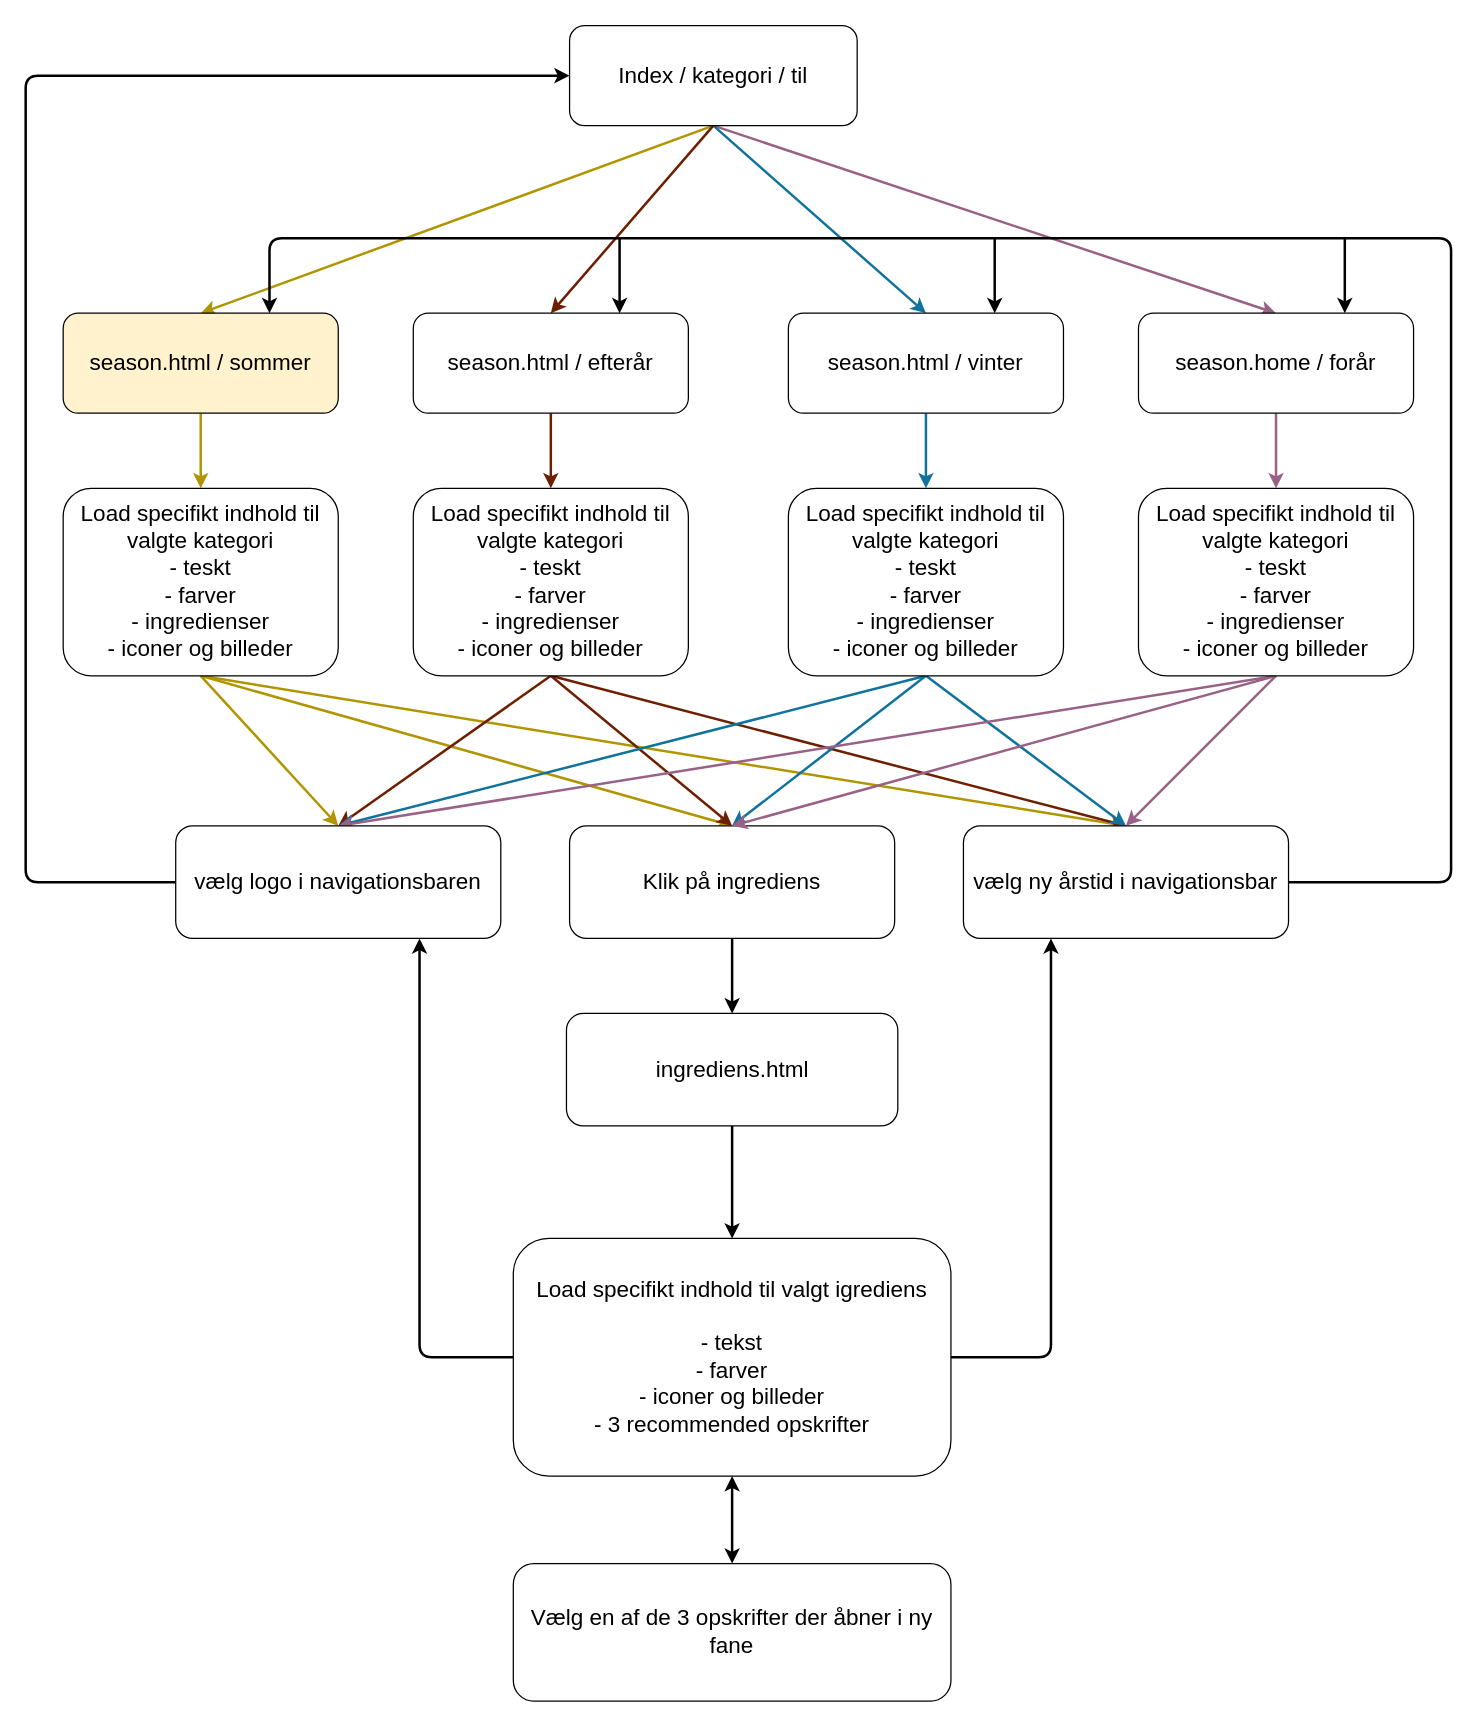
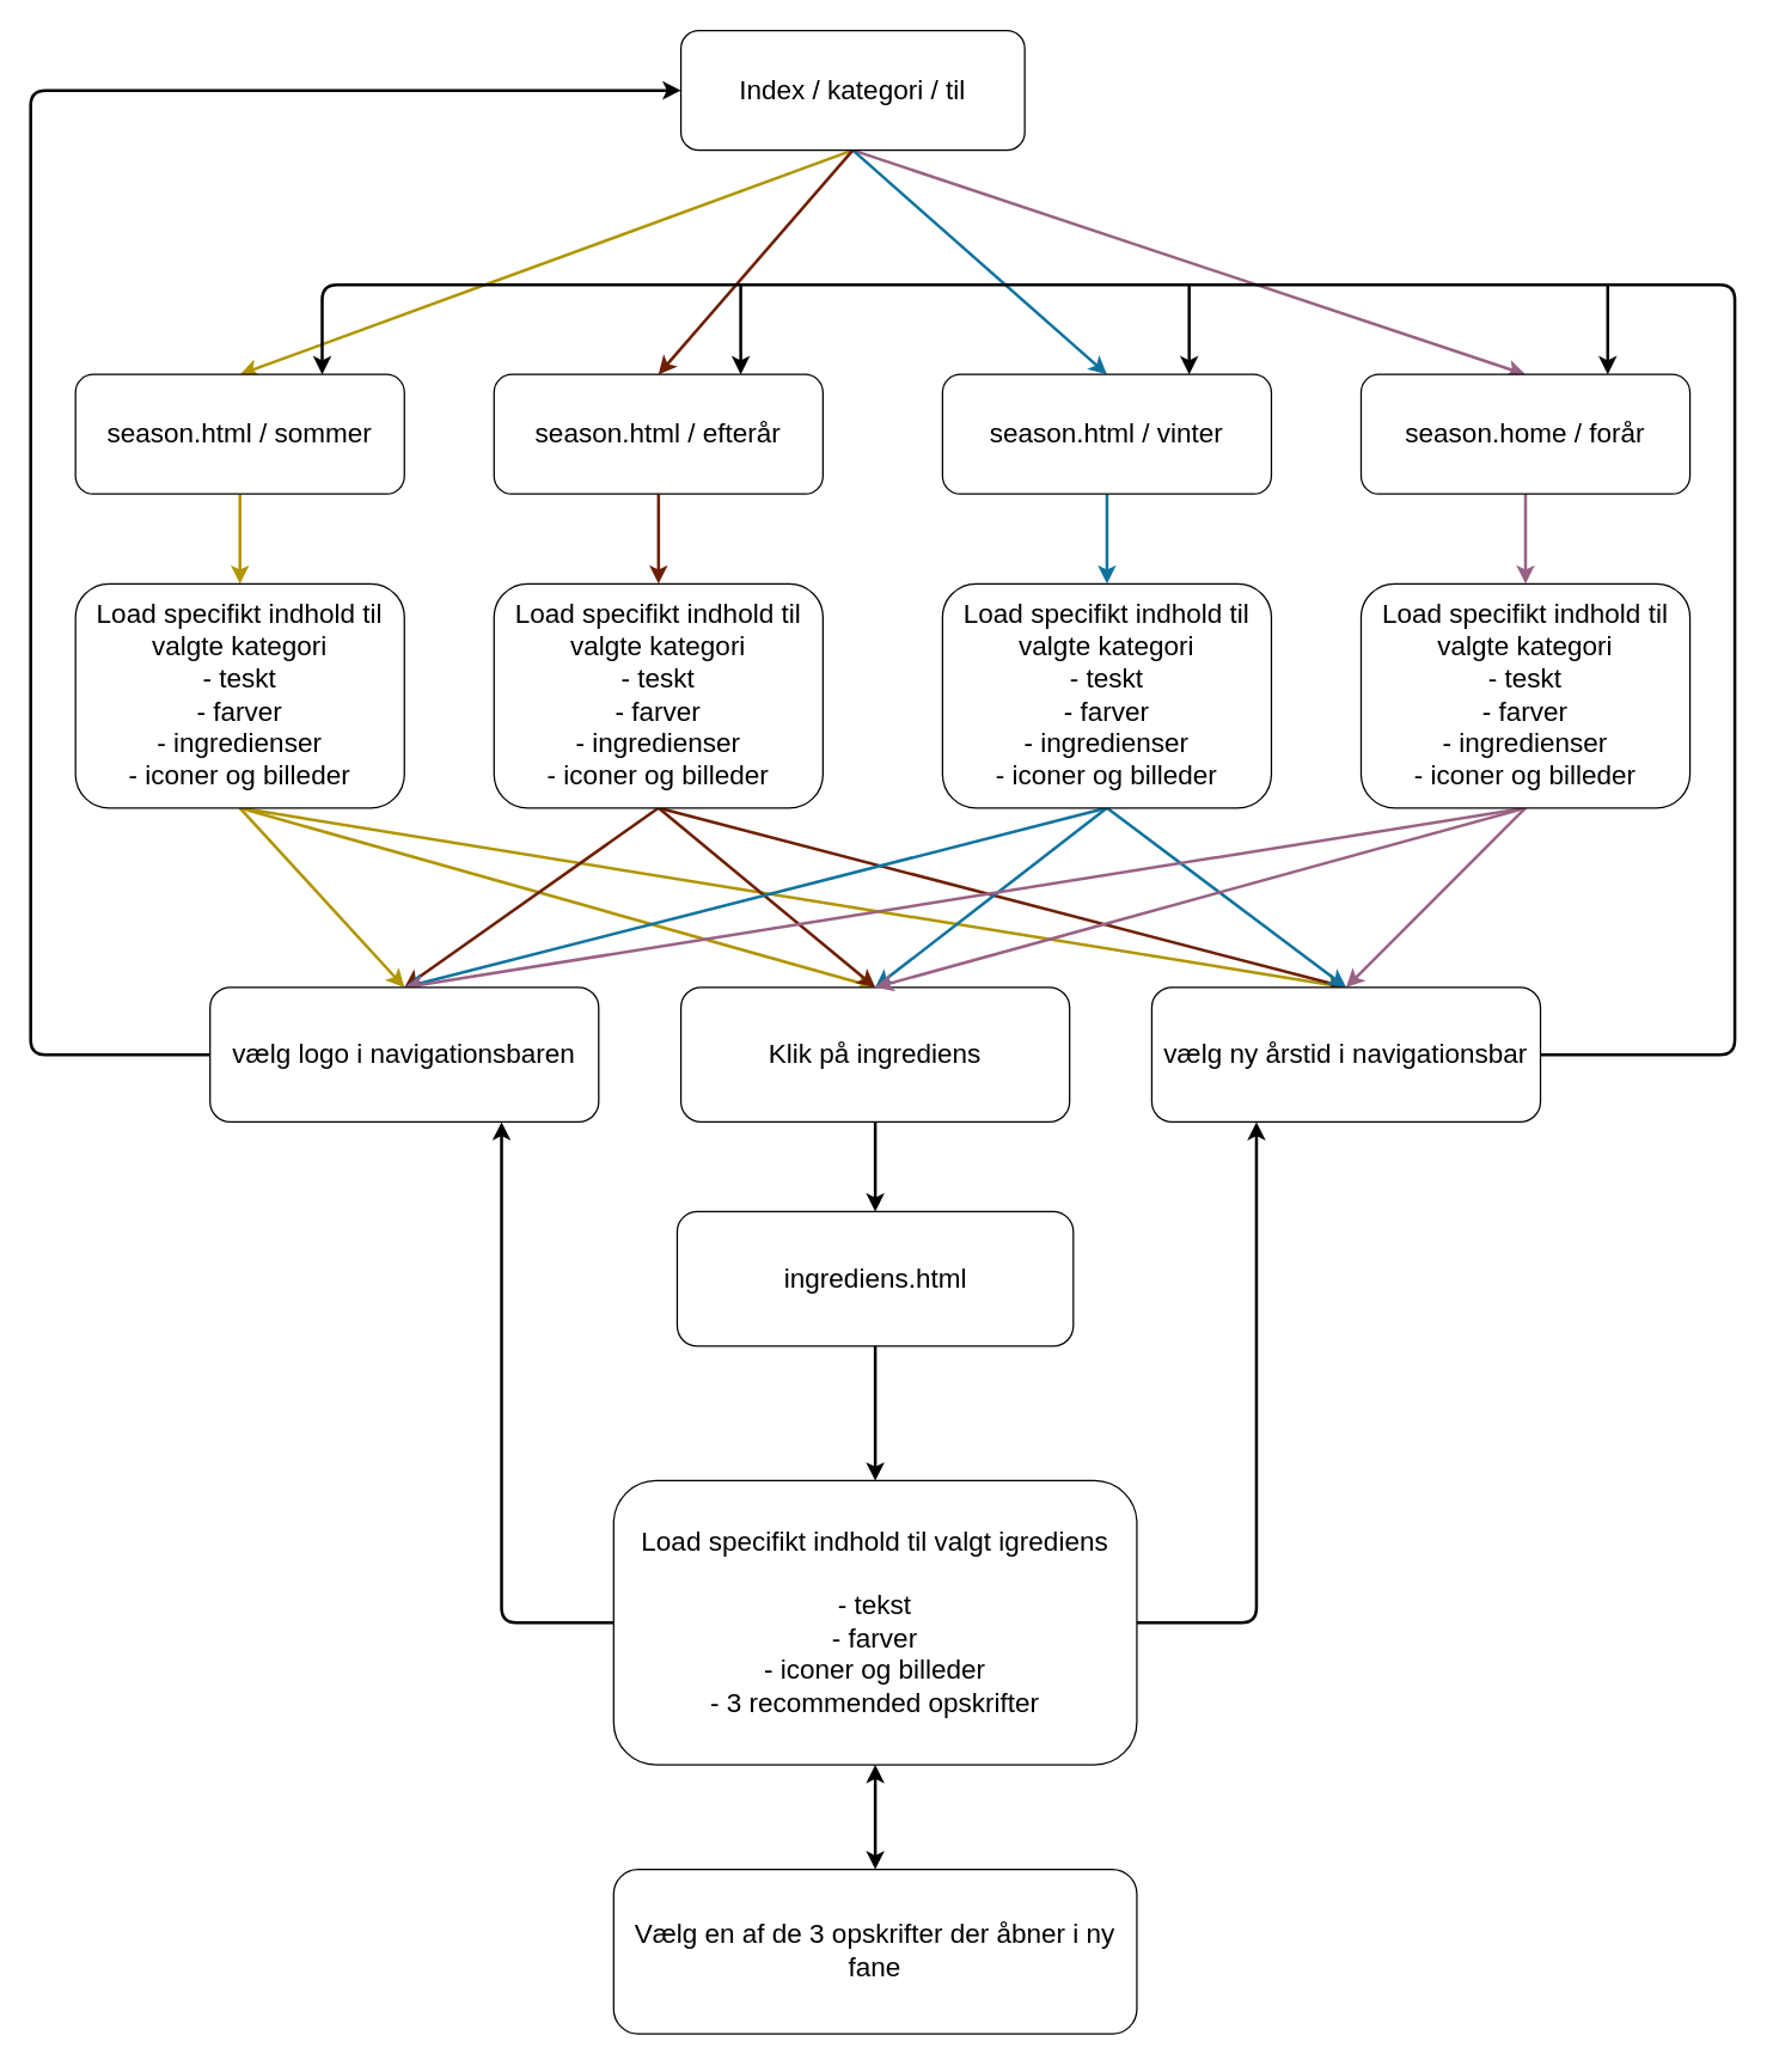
  <mxCell id="0" />
  <mxCell id="1" parent="0" />
  <mxCell id="2" style="edgeStyle=none;html=1;entryX=0.5;entryY=0;entryDx=0;entryDy=0;fontSize=15;fillColor=#e3c800;strokeColor=#B09500;strokeWidth=2;" edge="1" parent="1" target="8"><mxGeometry relative="1" as="geometry"><mxPoint x="570" y="100" as="sourcePoint" /></mxGeometry></mxCell>
  <mxCell id="3" style="edgeStyle=none;html=1;entryX=0.5;entryY=0;entryDx=0;entryDy=0;fontSize=15;fillColor=#e6d0de;gradientColor=#d5739d;strokeColor=#996185;strokeWidth=2;" edge="1" parent="1" target="17"><mxGeometry relative="1" as="geometry"><mxPoint x="570" y="100" as="sourcePoint" /></mxGeometry></mxCell>
  <mxCell id="4" style="edgeStyle=none;html=1;entryX=0.5;entryY=0;entryDx=0;entryDy=0;fontSize=15;fillColor=#b1ddf0;strokeColor=#10739e;strokeWidth=2;" edge="1" parent="1" target="14"><mxGeometry relative="1" as="geometry"><mxPoint x="570" y="100" as="sourcePoint" /></mxGeometry></mxCell>
  <mxCell id="5" style="edgeStyle=none;html=1;exitX=0.5;exitY=1;exitDx=0;exitDy=0;entryX=0.5;entryY=0;entryDx=0;entryDy=0;fontSize=15;fillColor=#a0522d;strokeColor=#6D1F00;strokeWidth=2;" edge="1" parent="1" source="6" target="11"><mxGeometry relative="1" as="geometry"><mxPoint x="570" y="200" as="sourcePoint" /></mxGeometry></mxCell>
  <mxCell id="6" value="&lt;font style=&quot;font-size: 18px;&quot;&gt;Index / kategori / til&lt;/font&gt;" style="rounded=1;whiteSpace=wrap;html=1;" vertex="1" parent="1"><mxGeometry x="455" y="20" width="230" height="80" as="geometry" /></mxCell>
  <mxCell id="7" style="edgeStyle=none;html=1;exitX=0.5;exitY=1;exitDx=0;exitDy=0;fontSize=15;fillColor=#e3c800;strokeColor=#B09500;strokeWidth=2;" edge="1" parent="1" source="8" target="21"><mxGeometry relative="1" as="geometry" /></mxCell>
- <mxCell id="8" value="&lt;font style=&quot;font-size: 18px;&quot;&gt;season.html / sommer&lt;/font&gt;" style="rounded=1;whiteSpace=wrap;html=1;fontSize=15;fillColor=#fff2cc;" vertex="1" parent="1"><mxGeometry x="50" y="250" width="220" height="80" as="geometry" /></mxCell>
+ <mxCell id="8" value="&lt;font style=&quot;font-size: 18px;&quot;&gt;season.html / sommer&lt;/font&gt;" style="rounded=1;whiteSpace=wrap;html=1;fontSize=15;" vertex="1" parent="1"><mxGeometry x="50" y="250" width="220" height="80" as="geometry" /></mxCell>
  <mxCell id="9" style="edgeStyle=none;html=1;exitX=0.5;exitY=1;exitDx=0;exitDy=0;entryX=0.5;entryY=0;entryDx=0;entryDy=0;fontSize=15;fillColor=#a0522d;strokeColor=#6D1F00;strokeWidth=2;" edge="1" parent="1" source="11" target="27"><mxGeometry relative="1" as="geometry" /></mxCell>
  <mxCell id="10" style="edgeStyle=none;html=1;strokeWidth=2;fontSize=15;entryX=0.75;entryY=0;entryDx=0;entryDy=0;" edge="1" parent="1" target="11"><mxGeometry relative="1" as="geometry"><mxPoint x="495" y="190" as="sourcePoint" /></mxGeometry></mxCell>
  <mxCell id="11" value="&lt;font style=&quot;font-size: 18px;&quot;&gt;season.html / efterår&lt;/font&gt;" style="rounded=1;whiteSpace=wrap;html=1;fontSize=15;" vertex="1" parent="1"><mxGeometry x="330" y="250" width="220" height="80" as="geometry" /></mxCell>
  <mxCell id="12" style="edgeStyle=none;html=1;exitX=0.5;exitY=1;exitDx=0;exitDy=0;entryX=0.5;entryY=0;entryDx=0;entryDy=0;fontSize=15;fillColor=#b1ddf0;strokeColor=#10739e;strokeWidth=2;" edge="1" parent="1" source="14" target="31"><mxGeometry relative="1" as="geometry" /></mxCell>
  <mxCell id="13" style="edgeStyle=none;html=1;strokeWidth=2;fontSize=15;entryX=0.75;entryY=0;entryDx=0;entryDy=0;" edge="1" parent="1" target="14"><mxGeometry relative="1" as="geometry"><mxPoint x="795" y="190" as="sourcePoint" /></mxGeometry></mxCell>
  <mxCell id="14" value="&lt;font style=&quot;font-size: 18px;&quot;&gt;season.html / vinter&lt;/font&gt;" style="rounded=1;whiteSpace=wrap;html=1;fontSize=15;" vertex="1" parent="1"><mxGeometry x="630" y="250" width="220" height="80" as="geometry" /></mxCell>
  <mxCell id="15" style="edgeStyle=none;html=1;exitX=0.5;exitY=1;exitDx=0;exitDy=0;fontSize=15;fillColor=#e6d0de;gradientColor=#d5739d;strokeColor=#996185;strokeWidth=2;" edge="1" parent="1" source="17" target="35"><mxGeometry relative="1" as="geometry" /></mxCell>
  <mxCell id="16" style="edgeStyle=none;html=1;strokeWidth=2;fontSize=15;entryX=0.75;entryY=0;entryDx=0;entryDy=0;" edge="1" parent="1" target="17"><mxGeometry relative="1" as="geometry"><mxPoint x="1075" y="190" as="sourcePoint" /></mxGeometry></mxCell>
  <mxCell id="17" value="&lt;font style=&quot;font-size: 18px;&quot;&gt;season.home / forår&lt;/font&gt;" style="rounded=1;whiteSpace=wrap;html=1;fontSize=15;" vertex="1" parent="1"><mxGeometry x="910" y="250" width="220" height="80" as="geometry" /></mxCell>
  <mxCell id="18" style="edgeStyle=none;html=1;exitX=0.5;exitY=1;exitDx=0;exitDy=0;entryX=0.5;entryY=0;entryDx=0;entryDy=0;fontSize=15;fillColor=#e3c800;strokeColor=#B09500;strokeWidth=2;" edge="1" parent="1" source="21" target="23"><mxGeometry relative="1" as="geometry" /></mxCell>
  <mxCell id="19" style="edgeStyle=none;html=1;exitX=0.5;exitY=1;exitDx=0;exitDy=0;entryX=0.5;entryY=0;entryDx=0;entryDy=0;fontSize=15;fillColor=#e3c800;strokeColor=#B09500;strokeWidth=2;" edge="1" parent="1" source="21" target="37"><mxGeometry relative="1" as="geometry" /></mxCell>
  <mxCell id="20" style="edgeStyle=none;html=1;exitX=0.5;exitY=1;exitDx=0;exitDy=0;entryX=0.5;entryY=0;entryDx=0;entryDy=0;strokeWidth=2;fontSize=15;fillColor=#e3c800;strokeColor=#B09500;" edge="1" parent="1" source="21" target="44"><mxGeometry relative="1" as="geometry" /></mxCell>
  <mxCell id="21" value="&lt;font style=&quot;font-size: 18px;&quot;&gt;Load specifikt indhold til valgte kategori&lt;br&gt;- teskt&lt;br&gt;- farver&lt;br&gt;- ingredienser&lt;br&gt;- iconer og billeder&lt;/font&gt;" style="rounded=1;whiteSpace=wrap;html=1;fontSize=15;" vertex="1" parent="1"><mxGeometry x="50" y="390" width="220" height="150" as="geometry" /></mxCell>
  <mxCell id="22" style="edgeStyle=none;html=1;entryX=0.5;entryY=0;entryDx=0;entryDy=0;strokeWidth=2;fontSize=15;" edge="1" parent="1" source="23" target="42"><mxGeometry relative="1" as="geometry" /></mxCell>
  <mxCell id="23" value="&lt;font style=&quot;font-size: 18px;&quot;&gt;Klik på ingrediens&lt;/font&gt;" style="rounded=1;whiteSpace=wrap;html=1;fontSize=15;" vertex="1" parent="1"><mxGeometry x="455" y="660" width="260" height="90" as="geometry" /></mxCell>
  <mxCell id="24" style="edgeStyle=none;html=1;exitX=0.5;exitY=1;exitDx=0;exitDy=0;entryX=0.5;entryY=0;entryDx=0;entryDy=0;fontSize=15;fillColor=#a0522d;strokeColor=#6D1F00;strokeWidth=2;" edge="1" parent="1" source="27" target="23"><mxGeometry relative="1" as="geometry" /></mxCell>
  <mxCell id="25" style="edgeStyle=none;html=1;exitX=0.5;exitY=1;exitDx=0;exitDy=0;entryX=0.5;entryY=0;entryDx=0;entryDy=0;fontSize=15;fillColor=#a0522d;strokeColor=#6D1F00;strokeWidth=2;" edge="1" parent="1" source="27" target="37"><mxGeometry relative="1" as="geometry" /></mxCell>
  <mxCell id="26" style="edgeStyle=none;html=1;exitX=0.5;exitY=1;exitDx=0;exitDy=0;entryX=0.5;entryY=0;entryDx=0;entryDy=0;strokeWidth=2;fontSize=15;fillColor=#a0522d;strokeColor=#6D1F00;" edge="1" parent="1" source="27" target="44"><mxGeometry relative="1" as="geometry" /></mxCell>
  <mxCell id="27" value="&lt;font style=&quot;font-size: 18px;&quot;&gt;Load specifikt indhold til valgte kategori&lt;br&gt;- teskt&lt;br&gt;- farver&lt;br&gt;- ingredienser&lt;br&gt;- iconer og billeder&lt;/font&gt;" style="rounded=1;whiteSpace=wrap;html=1;fontSize=15;" vertex="1" parent="1"><mxGeometry x="330" y="390" width="220" height="150" as="geometry" /></mxCell>
  <mxCell id="28" style="edgeStyle=none;html=1;exitX=0.5;exitY=1;exitDx=0;exitDy=0;fontSize=15;fillColor=#b1ddf0;strokeColor=#10739e;strokeWidth=2;entryX=0.5;entryY=0;entryDx=0;entryDy=0;" edge="1" parent="1" source="31" target="23"><mxGeometry relative="1" as="geometry"><mxPoint x="420" y="660" as="targetPoint" /></mxGeometry></mxCell>
  <mxCell id="29" style="edgeStyle=none;html=1;exitX=0.5;exitY=1;exitDx=0;exitDy=0;entryX=0.5;entryY=0;entryDx=0;entryDy=0;fontSize=15;fillColor=#b1ddf0;strokeColor=#10739e;strokeWidth=2;" edge="1" parent="1" source="31" target="37"><mxGeometry relative="1" as="geometry" /></mxCell>
  <mxCell id="30" style="edgeStyle=none;html=1;exitX=0.5;exitY=1;exitDx=0;exitDy=0;strokeWidth=2;fontSize=15;entryX=0.5;entryY=0;entryDx=0;entryDy=0;fillColor=#b1ddf0;strokeColor=#10739e;" edge="1" parent="1" source="31" target="44"><mxGeometry relative="1" as="geometry"><mxPoint x="280" y="660" as="targetPoint" /></mxGeometry></mxCell>
  <mxCell id="31" value="&lt;font style=&quot;font-size: 18px;&quot;&gt;Load specifikt indhold til valgte kategori&lt;br&gt;- teskt&lt;br&gt;- farver&lt;br&gt;- ingredienser&lt;br&gt;- iconer og billeder&lt;/font&gt;" style="rounded=1;whiteSpace=wrap;html=1;fontSize=15;" vertex="1" parent="1"><mxGeometry x="630" y="390" width="220" height="150" as="geometry" /></mxCell>
  <mxCell id="32" style="edgeStyle=none;html=1;exitX=0.5;exitY=1;exitDx=0;exitDy=0;fontSize=15;fillColor=#e6d0de;gradientColor=#d5739d;strokeColor=#996185;strokeWidth=2;entryX=0.5;entryY=0;entryDx=0;entryDy=0;" edge="1" parent="1" source="35" target="37"><mxGeometry relative="1" as="geometry"><mxPoint x="770" y="660" as="targetPoint" /></mxGeometry></mxCell>
  <mxCell id="33" style="edgeStyle=none;html=1;exitX=0.5;exitY=1;exitDx=0;exitDy=0;entryX=0.5;entryY=0;entryDx=0;entryDy=0;fontSize=15;fillColor=#e6d0de;gradientColor=#d5739d;strokeColor=#996185;strokeWidth=2;" edge="1" parent="1" source="35" target="23"><mxGeometry relative="1" as="geometry" /></mxCell>
  <mxCell id="34" style="edgeStyle=none;html=1;exitX=0.5;exitY=1;exitDx=0;exitDy=0;entryX=0.5;entryY=0;entryDx=0;entryDy=0;strokeWidth=2;fontSize=15;fillColor=#e6d0de;gradientColor=#d5739d;strokeColor=#996185;" edge="1" parent="1" source="35" target="44"><mxGeometry relative="1" as="geometry" /></mxCell>
  <mxCell id="35" value="&lt;font style=&quot;font-size: 18px;&quot;&gt;Load specifikt indhold til valgte kategori&lt;br&gt;- teskt&lt;br&gt;- farver&lt;br&gt;- ingredienser&lt;br&gt;- iconer og billeder&lt;/font&gt;" style="rounded=1;whiteSpace=wrap;html=1;fontSize=15;" vertex="1" parent="1"><mxGeometry x="910" y="390" width="220" height="150" as="geometry" /></mxCell>
  <mxCell id="36" style="edgeStyle=none;html=1;exitX=1;exitY=0.5;exitDx=0;exitDy=0;strokeWidth=2;fontSize=15;entryX=0.75;entryY=0;entryDx=0;entryDy=0;" edge="1" parent="1" source="37" target="8"><mxGeometry relative="1" as="geometry"><mxPoint x="170" y="190" as="targetPoint" /><Array as="points"><mxPoint x="1160" y="705" /><mxPoint x="1160" y="190" /><mxPoint x="215" y="190" /></Array></mxGeometry></mxCell>
  <mxCell id="37" value="&lt;font style=&quot;font-size: 18px;&quot;&gt;vælg ny årstid i navigationsbar&lt;/font&gt;" style="rounded=1;whiteSpace=wrap;html=1;fontSize=15;" vertex="1" parent="1"><mxGeometry x="770" y="660" width="260" height="90" as="geometry" /></mxCell>
  <mxCell id="38" style="edgeStyle=none;html=1;strokeWidth=2;fontSize=15;" edge="1" parent="1" source="40"><mxGeometry relative="1" as="geometry"><mxPoint x="840" y="750" as="targetPoint" /><Array as="points"><mxPoint x="840" y="1085" /></Array></mxGeometry></mxCell>
  <mxCell id="39" style="edgeStyle=none;html=1;exitX=0;exitY=0.5;exitDx=0;exitDy=0;strokeWidth=2;fontSize=15;entryX=0.75;entryY=1;entryDx=0;entryDy=0;" edge="1" parent="1" source="40" target="44"><mxGeometry relative="1" as="geometry"><mxPoint x="280" y="780" as="targetPoint" /><Array as="points"><mxPoint x="335" y="1085" /></Array></mxGeometry></mxCell>
  <mxCell id="40" value="&lt;font style=&quot;font-size: 18px;&quot;&gt;Load specifikt indhold til valgt igrediens&lt;br&gt;&lt;br&gt;- tekst&lt;br&gt;- farver&lt;br&gt;- iconer og billeder&lt;br&gt;- 3 recommended opskrifter&lt;/font&gt;" style="rounded=1;whiteSpace=wrap;html=1;fontSize=15;" vertex="1" parent="1"><mxGeometry x="410" y="990" width="350" height="190" as="geometry" /></mxCell>
  <mxCell id="41" style="edgeStyle=none;html=1;exitX=0.5;exitY=1;exitDx=0;exitDy=0;strokeWidth=2;fontSize=15;" edge="1" parent="1" source="42" target="40"><mxGeometry relative="1" as="geometry" /></mxCell>
  <mxCell id="42" value="&lt;font style=&quot;font-size: 18px;&quot;&gt;ingrediens.html&lt;/font&gt;" style="rounded=1;whiteSpace=wrap;html=1;fontSize=15;" vertex="1" parent="1"><mxGeometry x="452.5" y="810" width="265" height="90" as="geometry" /></mxCell>
  <mxCell id="43" style="edgeStyle=none;html=1;strokeWidth=2;fontSize=15;entryX=0;entryY=0.5;entryDx=0;entryDy=0;" edge="1" parent="1" source="44" target="6"><mxGeometry relative="1" as="geometry"><mxPoint y="40" as="targetPoint" x="-30" /><Array as="points"><mxPoint x="20" y="705" /><mxPoint x="20" y="60" /></Array></mxGeometry></mxCell>
  <mxCell id="44" value="&lt;font style=&quot;font-size: 18px;&quot;&gt;vælg logo i navigationsbaren&lt;/font&gt;" style="rounded=1;whiteSpace=wrap;html=1;fontSize=15;" vertex="1" parent="1"><mxGeometry x="140" y="660" width="260" height="90" as="geometry" /></mxCell>
  <mxCell id="45" value="&lt;font style=&quot;font-size: 18px;&quot;&gt;Vælg en af de 3 opskrifter der åbner i ny fane&lt;/font&gt;" style="rounded=1;whiteSpace=wrap;html=1;fontSize=15;" vertex="1" parent="1"><mxGeometry x="410" y="1250" width="350" height="110" as="geometry" /></mxCell>
  <mxCell id="46" value="" style="endArrow=classic;startArrow=classic;html=1;strokeWidth=2;fontSize=15;entryX=0.5;entryY=0;entryDx=0;entryDy=0;exitX=0.5;exitY=1;exitDx=0;exitDy=0;" edge="1" parent="1" source="40" target="45"><mxGeometry width="50" height="50" relative="1" as="geometry"><mxPoint x="700" y="1170" as="sourcePoint" /><mxPoint x="750" y="1120" as="targetPoint" /></mxGeometry></mxCell>
